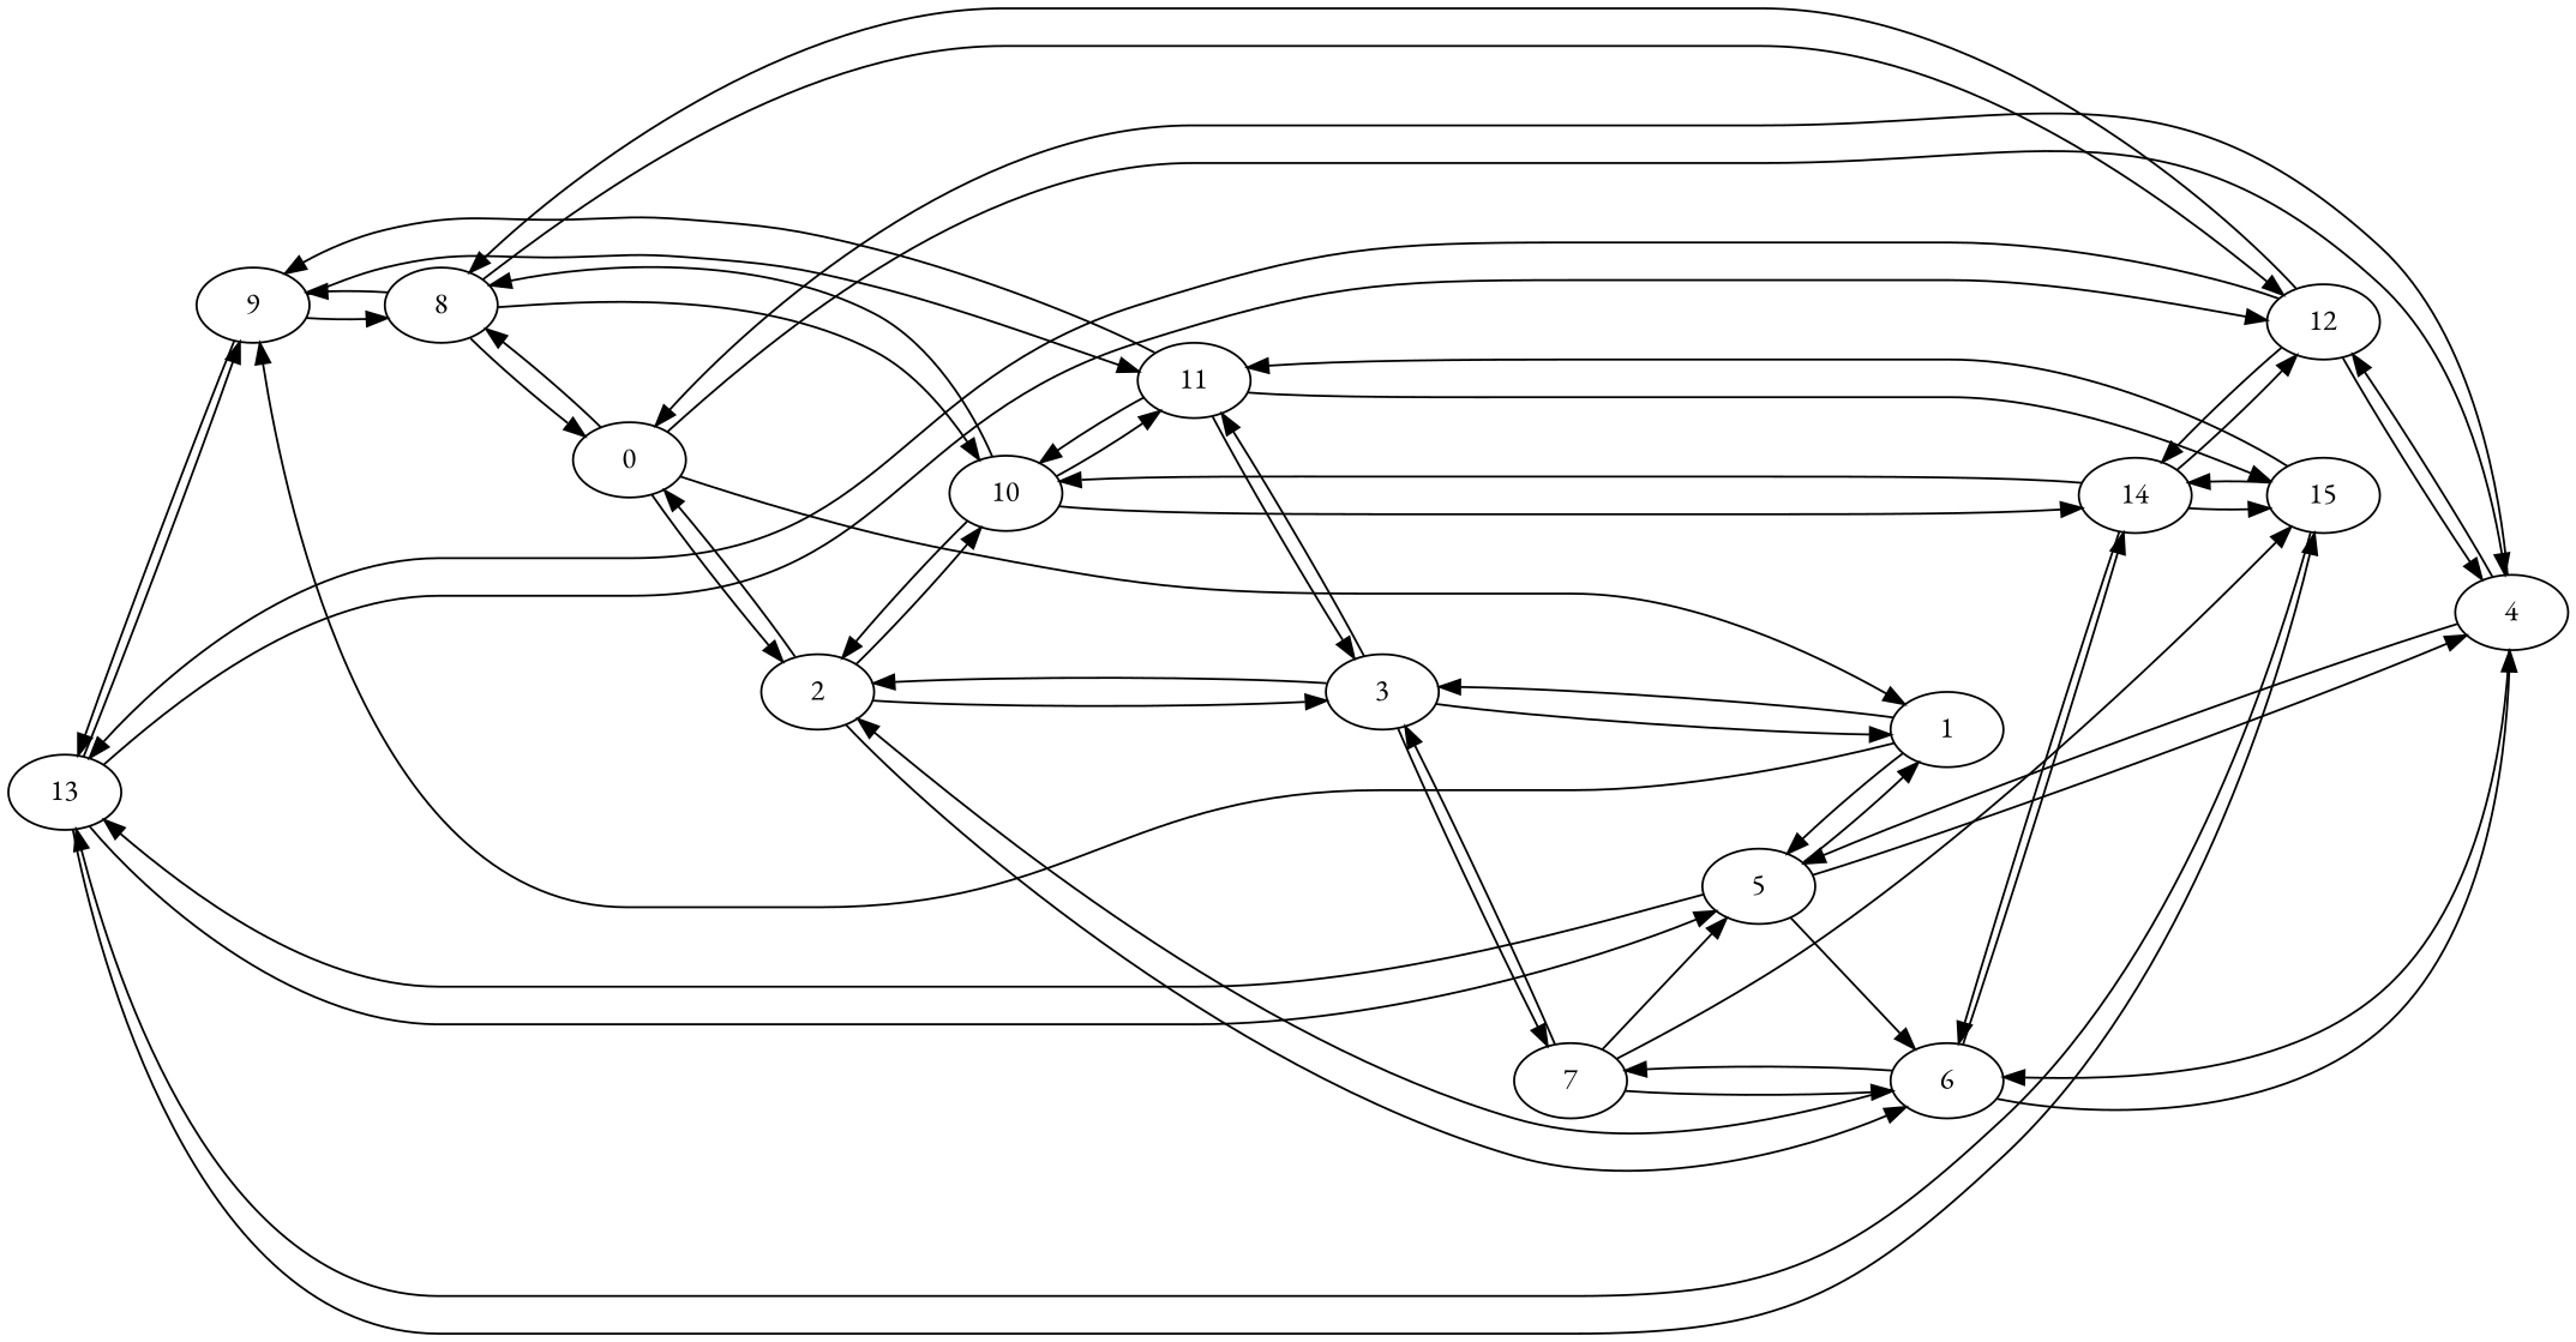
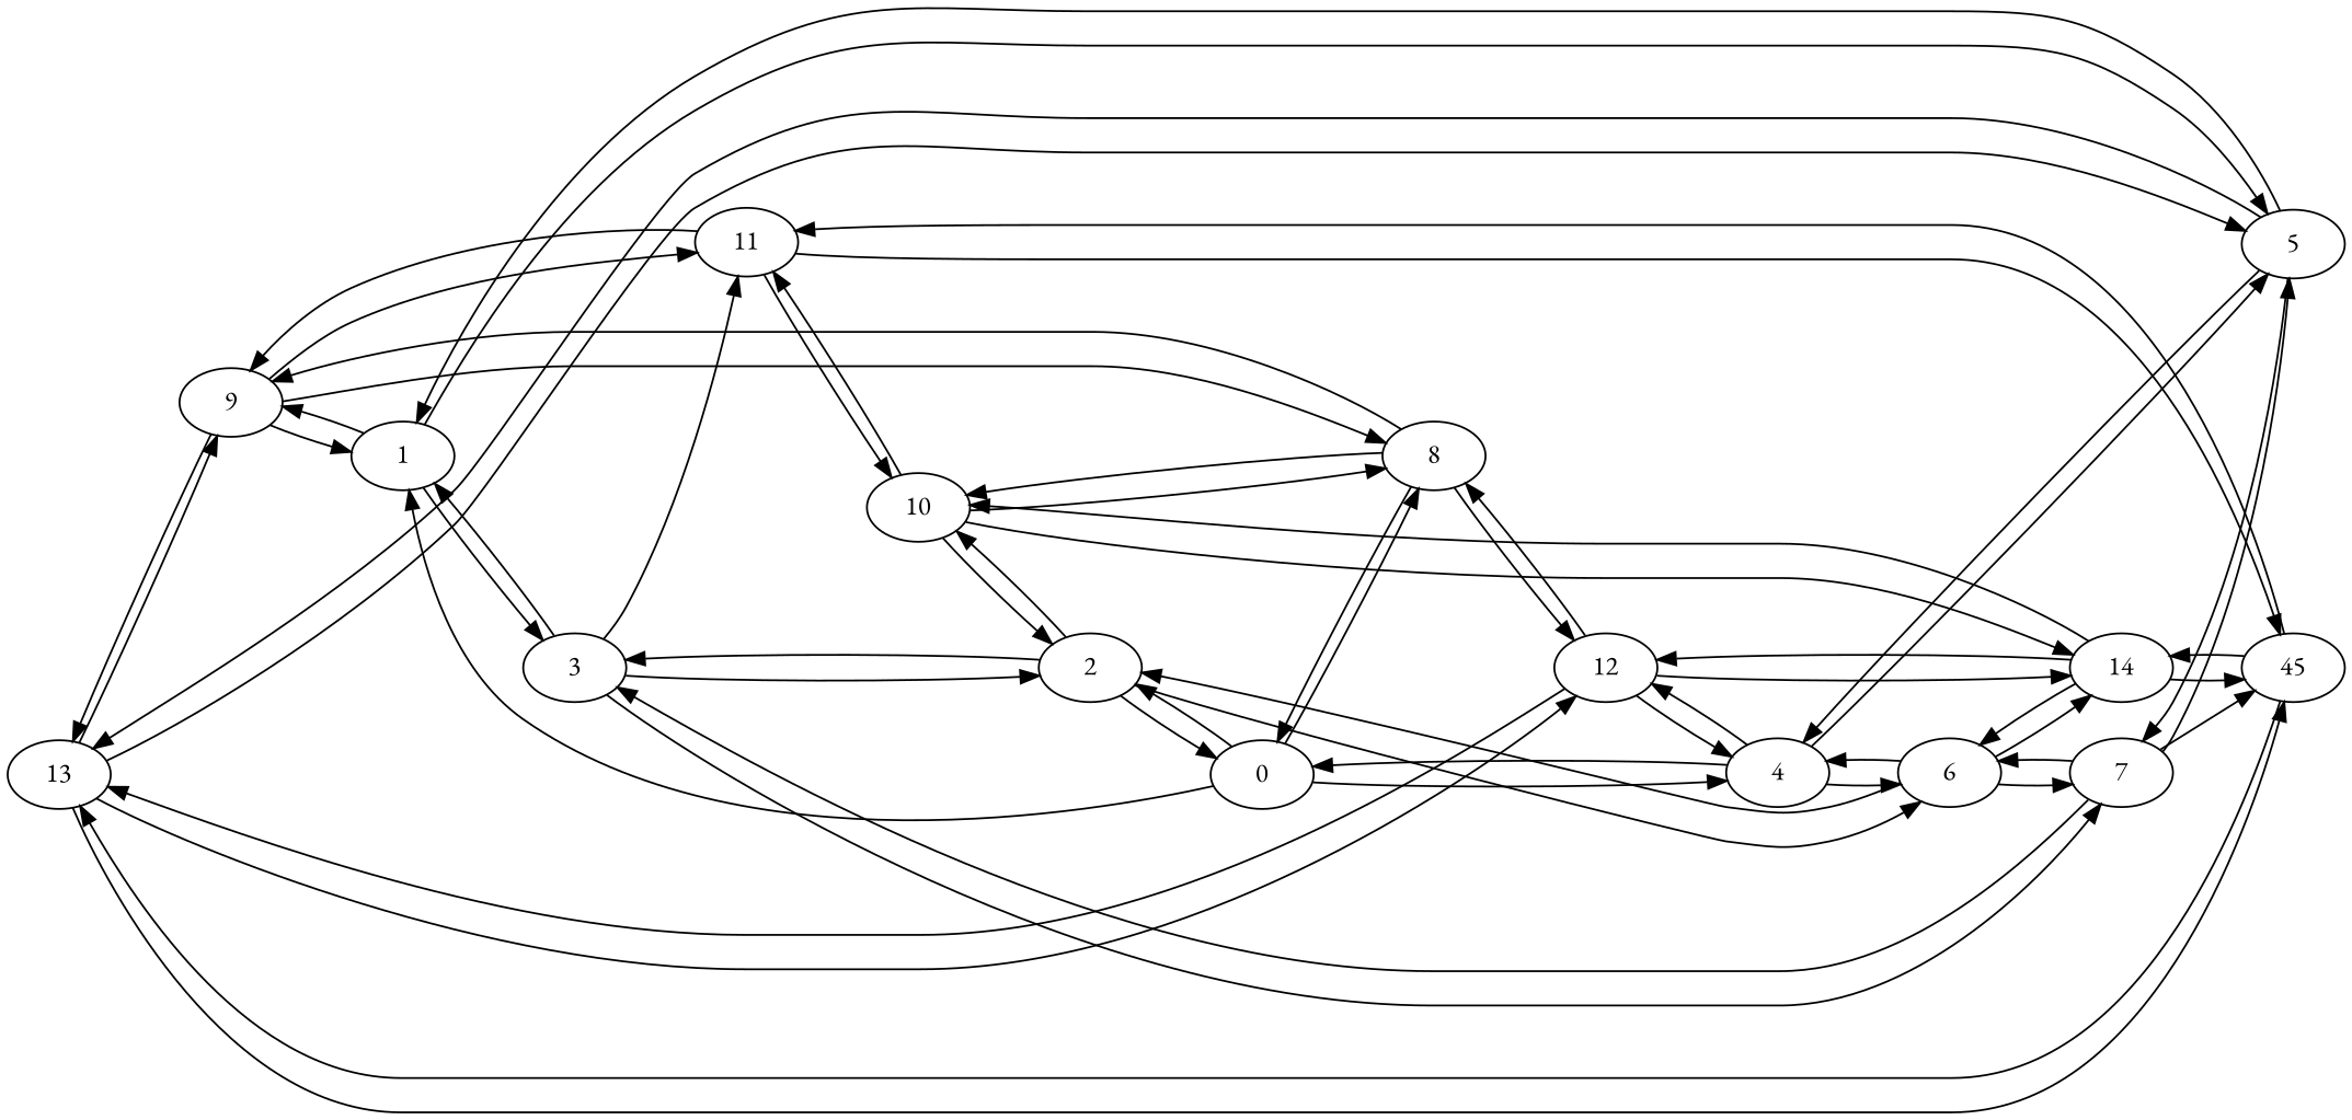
  digraph {
    fontname="EB Garamond"
    ordering=out
    rank=same
    rankdir=LR
    node [fontname="EB Garamond"]
    edge [fontname="EB Garamond"]
    n1 [label=13]
    n2 [label=9]
    n3 [label=12]
    n4 [label=5]
-   n5 [label=15]
+   n5 [label=45]
    n6 [label=11]
    n7 [label=8]
    n8 [label=1]
    n9 [label=14]
    n10 [label=4]
    n11 [label=7]
    n12 [label=10]
    n13 [label=3]
    n14 [label=2]
    n15 [label=6]
    n16 [label=0]
    n1 -> n2
    n1 -> n3
    n1 -> n4
    n1 -> n5
    n2 -> n1
    n2 -> n6
    n2 -> n7
+   n2 -> n8
    n3 -> n1
    n3 -> n7
    n3 -> n9
    n3 -> n10
    n4 -> n1
    n4 -> n8
    n4 -> n10
-   n4 -> n15
+   n4 -> n11
    n5 -> n1
    n5 -> n6
    n5 -> n9
    n6 -> n2
    n6 -> n5
    n6 -> n12
-   n6 -> n13
    n7 -> n2
    n7 -> n3
    n7 -> n12
    n7 -> n16
    n8 -> n2
    n8 -> n4
    n8 -> n13
    n9 -> n3
    n9 -> n5
    n9 -> n12
    n9 -> n15
    n10 -> n3
    n10 -> n4
    n10 -> n15
    n10 -> n16
    n11 -> n4
    n11 -> n5
    n11 -> n13
    n11 -> n15
    n12 -> n6
    n12 -> n7
    n12 -> n9
    n12 -> n14
    n13 -> n6
    n13 -> n8
    n13 -> n11
    n13 -> n14
    n14 -> n12
    n14 -> n13
    n14 -> n15
    n14 -> n16
    n15 -> n9
    n15 -> n10
    n15 -> n11
    n15 -> n14
    n16 -> n7
    n16 -> n8
    n16 -> n10
    n16 -> n14
  }
